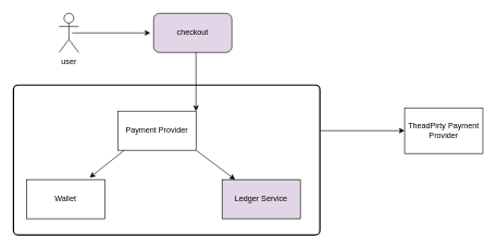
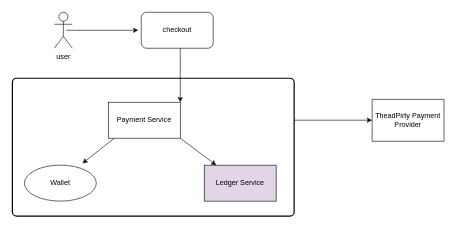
  <mxCell id="0" />
  <mxCell id="1" parent="0" />
  <mxCell id="2" value="user" style="shape=umlActor;verticalLabelPosition=bottom;verticalAlign=top;html=1;outlineConnect=0;" vertex="1" parent="1"><mxGeometry x="90" y="20" width="30" height="60" as="geometry" /></mxCell>
  <mxCell id="3" value="" style="endArrow=classic;html=1;rounded=0;" edge="1" parent="1"><mxGeometry width="50" height="50" relative="1" as="geometry"><mxPoint x="110" y="50" as="sourcePoint" /><mxPoint x="230" y="50" as="targetPoint" /></mxGeometry></mxCell>
- <mxCell id="4" value="checkout" style="rounded=1;whiteSpace=wrap;html=1;fillColor=#e1d5e7;" vertex="1" parent="1"><mxGeometry x="235" y="20" width="120" height="60" as="geometry" /></mxCell>
+ <mxCell id="4" value="checkout" style="rounded=1;whiteSpace=wrap;html=1;" vertex="1" parent="1"><mxGeometry x="235" y="20" width="120" height="60" as="geometry" /></mxCell>
  <mxCell id="5" value="" style="rounded=1;whiteSpace=wrap;html=1;absoluteArcSize=1;arcSize=14;strokeWidth=2;" vertex="1" parent="1"><mxGeometry x="20" y="130" width="470" height="230" as="geometry" /></mxCell>
- <mxCell id="6" value="Payment Provider" style="rounded=0;whiteSpace=wrap;html=1;" vertex="1" parent="1"><mxGeometry x="180" y="170" width="120" height="60" as="geometry" /></mxCell>
- <mxCell id="7" value="Wallet" style="rounded=0;whiteSpace=wrap;html=1;" vertex="1" parent="1"><mxGeometry x="40" y="275" width="120" height="60" as="geometry" /></mxCell>
+ <mxCell id="6" value="Payment Service" style="rounded=0;whiteSpace=wrap;html=1;" vertex="1" parent="1"><mxGeometry x="180" y="170" width="120" height="60" as="geometry" /></mxCell>
+ <mxCell id="7" value="Wallet" style="ellipse;whiteSpace=wrap;html=1;" vertex="1" parent="1"><mxGeometry x="40" y="275" width="120" height="60" as="geometry" /></mxCell>
  <mxCell id="8" value="Ledger Service" style="rounded=0;whiteSpace=wrap;html=1;fillColor=#e1d5e7;" vertex="1" parent="1"><mxGeometry x="340" y="275" width="120" height="60" as="geometry" /></mxCell>
  <mxCell id="9" value="" style="endArrow=classic;html=1;rounded=0;entryX=1;entryY=0;entryDx=0;entryDy=0;" edge="1" parent="1" target="6"><mxGeometry width="50" height="50" relative="1" as="geometry"><mxPoint x="300" y="80" as="sourcePoint" /><mxPoint x="350" y="30" as="targetPoint" /></mxGeometry></mxCell>
  <mxCell id="10" style="edgeStyle=orthogonalEdgeStyle;rounded=0;orthogonalLoop=1;jettySize=auto;html=1;exitX=0.5;exitY=1;exitDx=0;exitDy=0;" edge="1" parent="1" source="5" target="5"><mxGeometry relative="1" as="geometry" /></mxCell>
  <mxCell id="11" value="" style="endArrow=classic;html=1;rounded=0;entryX=0.808;entryY=-0.05;entryDx=0;entryDy=0;entryPerimeter=0;" edge="1" parent="1" target="7"><mxGeometry width="50" height="50" relative="1" as="geometry"><mxPoint x="190" y="230" as="sourcePoint" /><mxPoint x="240" y="180" as="targetPoint" /></mxGeometry></mxCell>
  <mxCell id="12" value="" style="endArrow=classic;html=1;rounded=0;" edge="1" parent="1" target="8"><mxGeometry width="50" height="50" relative="1" as="geometry"><mxPoint x="300" y="230" as="sourcePoint" /><mxPoint x="350" y="180" as="targetPoint" /></mxGeometry></mxCell>
  <mxCell id="13" value="TheadPirty Payment Provider" style="rounded=0;whiteSpace=wrap;html=1;rotation=0;" vertex="1" parent="1"><mxGeometry x="620" y="165" width="120" height="70" as="geometry" /></mxCell>
  <mxCell id="14" value="" style="endArrow=classic;html=1;rounded=0;entryX=0;entryY=0.5;entryDx=0;entryDy=0;" edge="1" parent="1" target="13"><mxGeometry width="50" height="50" relative="1" as="geometry"><mxPoint x="490" y="200" as="sourcePoint" /><mxPoint x="540" y="150" as="targetPoint" /></mxGeometry></mxCell>
